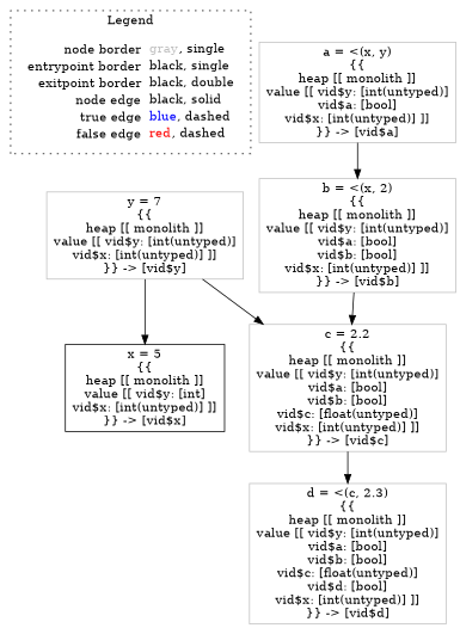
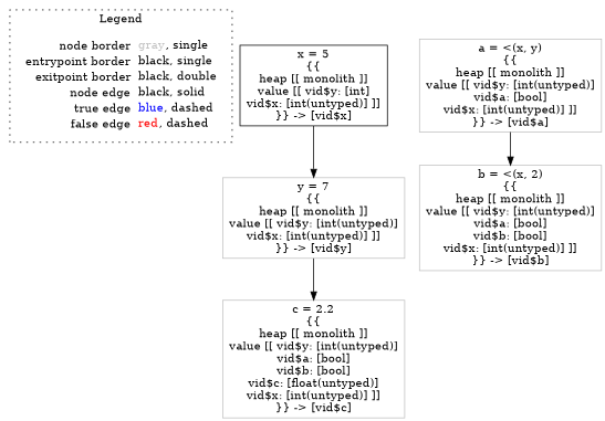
  digraph {
    node [shape=rect color=gray]
    edge [color=black]
    n1 [label=<<table border="0" cellpadding="2" cellspacing="0" cellborder="0"><tr><td align="right">node border&nbsp;</td><td align="left"><font color="gray">gray</font>, single</td></tr><tr><td align="right">entrypoint border&nbsp;</td><td align="left"><font color="black">black</font>, single</td></tr><tr><td align="right">exitpoint border&nbsp;</td><td align="left"><font color="black">black</font>, double</td></tr><tr><td align="right">node edge&nbsp;</td><td align="left"><font color="black">black</font>, solid</td></tr><tr><td align="right">true edge&nbsp;</td><td align="left"><font color="blue">blue</font>, dashed</td></tr><tr><td align="right">false edge&nbsp;</td><td align="left"><font color="red">red</font>, dashed</td></tr></table>> shape=plaintext color=""]
    n2 [color=black label=<x = 5<BR/>{{<BR/>heap [[ monolith ]]<BR/>value [[ vid$y: [int]<BR/>vid$x: [int(untyped)] ]]<BR/>}} -&gt; [vid$x]>]
    n3 [label=<y = 7<BR/>{{<BR/>heap [[ monolith ]]<BR/>value [[ vid$y: [int(untyped)]<BR/>vid$x: [int(untyped)] ]]<BR/>}} -&gt; [vid$y]>]
    n4 [label=<c = 2.2<BR/>{{<BR/>heap [[ monolith ]]<BR/>value [[ vid$y: [int(untyped)]<BR/>vid$a: [bool]<BR/>vid$b: [bool]<BR/>vid$c: [float(untyped)]<BR/>vid$x: [int(untyped)] ]]<BR/>}} -&gt; [vid$c]>]
    n5 [label=<a = &lt;(x, y)<BR/>{{<BR/>heap [[ monolith ]]<BR/>value [[ vid$y: [int(untyped)]<BR/>vid$a: [bool]<BR/>vid$x: [int(untyped)] ]]<BR/>}} -&gt; [vid$a]>]
    n6 [label=<b = &lt;(x, 2)<BR/>{{<BR/>heap [[ monolith ]]<BR/>value [[ vid$y: [int(untyped)]<BR/>vid$a: [bool]<BR/>vid$b: [bool]<BR/>vid$x: [int(untyped)] ]]<BR/>}} -&gt; [vid$b]>]
-   n7 [label=<d = &lt;(c, 2.3)<BR/>{{<BR/>heap [[ monolith ]]<BR/>value [[ vid$y: [int(untyped)]<BR/>vid$a: [bool]<BR/>vid$b: [bool]<BR/>vid$c: [float(untyped)]<BR/>vid$d: [bool]<BR/>vid$x: [int(untyped)] ]]<BR/>}} -&gt; [vid$d]>]
    subgraph cluster_1 {
      label=Legend
      style=dotted
      n1
    }
-   n3 -> n2
+   n2 -> n3
    n3 -> n4
-   n4 -> n7
    n5 -> n6
-   n6 -> n4
  }
